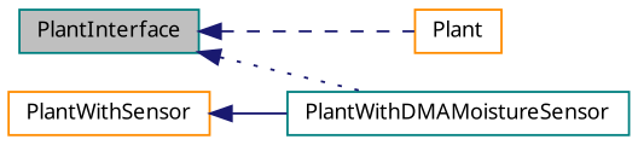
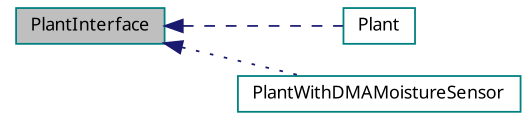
  digraph {
    fontname="Noto Sans"
    rankdir=LR
    node [color=teal fillcolor=white fontname="Noto Sans" fontsize=10 shape=record style=filled]
    edge [color=midnightblue dir=back fontname="Noto Sans" fontsize=10 labelfontname=Helvetica labelfontsize=10]
    n1 [fillcolor=grey75 fontcolor=black height=0.2 label=PlantInterface width=0.4]
-   n2 [color=darkorange height=0.2 label=Plant width=0.4]
+   n2 [height=0.2 label=Plant width=0.4]
    n3 [height=0.2 label=PlantWithDMAMoistureSensor width=0.4]
-   n4 [color=darkorange height=0.2 label=PlantWithSensor width=0.4]
    n1 -> n2 [style=dashed]
    n1 -> n3 [style=dotted]
-   n4 -> n3 [style=solid]
  }
